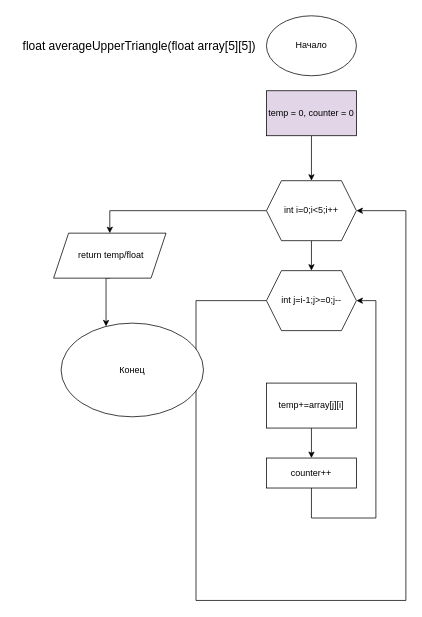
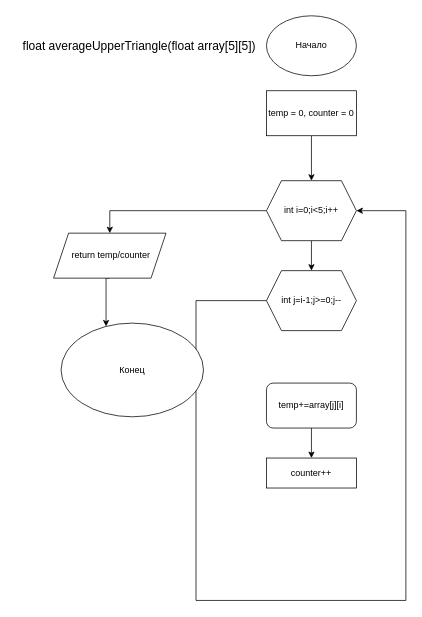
  <mxCell id="0" />
  <mxCell id="1" parent="0" />
  <mxCell id="2" value="&lt;div&gt;Начало&lt;/div&gt;" style="ellipse;whiteSpace=wrap;html=1;" parent="1" vertex="1"><mxGeometry x="355" y="20" width="120" height="80" as="geometry" /></mxCell>
  <mxCell id="3" style="edgeStyle=orthogonalEdgeStyle;rounded=0;orthogonalLoop=1;jettySize=auto;html=1;exitX=0.5;exitY=1;exitDx=0;exitDy=0;entryX=0.5;entryY=0;entryDx=0;entryDy=0;" parent="1" source="4" target="7" edge="1"><mxGeometry relative="1" as="geometry" /></mxCell>
- <mxCell id="4" value="temp = 0, counter = 0" style="rounded=0;whiteSpace=wrap;html=1;fillColor=#e1d5e7;" parent="1" vertex="1"><mxGeometry x="355" y="120" width="120" height="60" as="geometry" /></mxCell>
+ <mxCell id="4" value="temp = 0, counter = 0" style="rounded=0;whiteSpace=wrap;html=1;" parent="1" vertex="1"><mxGeometry x="355" y="120" width="120" height="60" as="geometry" /></mxCell>
  <mxCell id="5" style="edgeStyle=orthogonalEdgeStyle;rounded=0;orthogonalLoop=1;jettySize=auto;html=1;exitX=0.5;exitY=1;exitDx=0;exitDy=0;entryX=0.5;entryY=0;entryDx=0;entryDy=0;strokeColor=default;fontSize=16;endArrow=classic;endFill=1;" parent="1" source="7" target="10" edge="1"><mxGeometry relative="1" as="geometry" /></mxCell>
  <mxCell id="6" style="edgeStyle=orthogonalEdgeStyle;rounded=0;orthogonalLoop=1;jettySize=auto;html=1;exitX=0;exitY=0.5;exitDx=0;exitDy=0;entryX=0.5;entryY=0;entryDx=0;entryDy=0;strokeColor=default;fontSize=12;endArrow=classic;endFill=1;" parent="1" source="7" target="12" edge="1"><mxGeometry relative="1" as="geometry" /></mxCell>
  <mxCell id="7" value="int i=0;i&amp;lt;5;i++" style="shape=hexagon;perimeter=hexagonPerimeter2;whiteSpace=wrap;html=1;fixedSize=1;" parent="1" vertex="1"><mxGeometry x="355" y="240" width="120" height="80" as="geometry" /></mxCell>
  <mxCell id="8" value="float averageUpperTriangle(float array[5][5])" style="text;html=1;align=center;verticalAlign=middle;resizable=0;points=[];autosize=1;strokeColor=none;fillColor=none;fontSize=16;" parent="1" vertex="1"><mxGeometry x="20" y="45" width="330" height="30" as="geometry" /></mxCell>
  <mxCell id="9" style="edgeStyle=orthogonalEdgeStyle;rounded=0;orthogonalLoop=1;jettySize=auto;html=1;exitX=0;exitY=0.5;exitDx=0;exitDy=0;entryX=1;entryY=0.5;entryDx=0;entryDy=0;strokeColor=default;fontSize=12;endArrow=classic;endFill=1;" parent="1" source="10" target="7" edge="1"><mxGeometry relative="1" as="geometry"><Array as="points"><mxPoint x="261" y="400" /><mxPoint x="261" y="800" /><mxPoint x="541" y="800" /><mxPoint x="541" y="280" /></Array></mxGeometry></mxCell>
  <mxCell id="10" value="int j=i-1;j&amp;gt;=0;j--" style="shape=hexagon;perimeter=hexagonPerimeter2;whiteSpace=wrap;html=1;fixedSize=1;fontSize=12;" parent="1" vertex="1"><mxGeometry x="355" y="360" width="120" height="80" as="geometry" /></mxCell>
  <mxCell id="11" style="edgeStyle=orthogonalEdgeStyle;rounded=0;orthogonalLoop=1;jettySize=auto;html=1;exitX=0.5;exitY=1;exitDx=0;exitDy=0;strokeColor=default;fontSize=12;endArrow=classic;endFill=1;" parent="1" source="12" target="13" edge="1"><mxGeometry relative="1" as="geometry"><Array as="points"><mxPoint x="141" y="370" /></Array></mxGeometry></mxCell>
- <mxCell id="12" value="&amp;nbsp;return temp/float" style="shape=parallelogram;perimeter=parallelogramPerimeter;whiteSpace=wrap;html=1;fixedSize=1;fontSize=12;" parent="1" vertex="1"><mxGeometry x="71" y="310" width="150" height="60" as="geometry" /></mxCell>
+ <mxCell id="12" value="&amp;nbsp;return temp/counter" style="shape=parallelogram;perimeter=parallelogramPerimeter;whiteSpace=wrap;html=1;fixedSize=1;fontSize=12;" parent="1" vertex="1"><mxGeometry x="71" y="310" width="150" height="60" as="geometry" /></mxCell>
  <mxCell id="13" value="Конец" style="ellipse;whiteSpace=wrap;html=1;fontSize=12;" parent="1" vertex="1"><mxGeometry x="81" y="430" width="190" height="125" as="geometry" /></mxCell>
  <mxCell id="14" style="edgeStyle=orthogonalEdgeStyle;rounded=0;orthogonalLoop=1;jettySize=auto;html=1;exitX=0.5;exitY=1;exitDx=0;exitDy=0;entryX=0.5;entryY=0;entryDx=0;entryDy=0;" edge="1" parent="1" source="15" target="17"><mxGeometry relative="1" as="geometry" /></mxCell>
- <mxCell id="15" value="temp+=array[j][i]" style="rounded=0;whiteSpace=wrap;html=1;" vertex="1" parent="1"><mxGeometry x="355" y="510" width="120" height="60" as="geometry" /></mxCell>
- <mxCell id="16" style="edgeStyle=orthogonalEdgeStyle;rounded=0;orthogonalLoop=1;jettySize=auto;html=1;exitX=0.5;exitY=1;exitDx=0;exitDy=0;entryX=1;entryY=0.5;entryDx=0;entryDy=0;" edge="1" parent="1" source="17" target="10"><mxGeometry relative="1" as="geometry"><Array as="points"><mxPoint x="415" y="690" /><mxPoint x="501" y="690" /><mxPoint x="501" y="400" /></Array></mxGeometry></mxCell>
+ <mxCell id="15" value="temp+=array[j][i]" style="whiteSpace=wrap;html=1;rounded=1;" vertex="1" parent="1"><mxGeometry x="355" y="510" width="120" height="60" as="geometry" /></mxCell>
  <mxCell id="17" value="counter++" style="rounded=0;whiteSpace=wrap;html=1;" vertex="1" parent="1"><mxGeometry x="355" y="610" width="120" height="40" as="geometry" /></mxCell>
